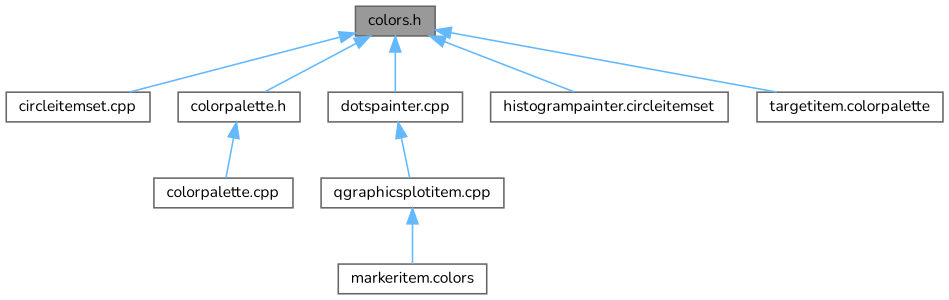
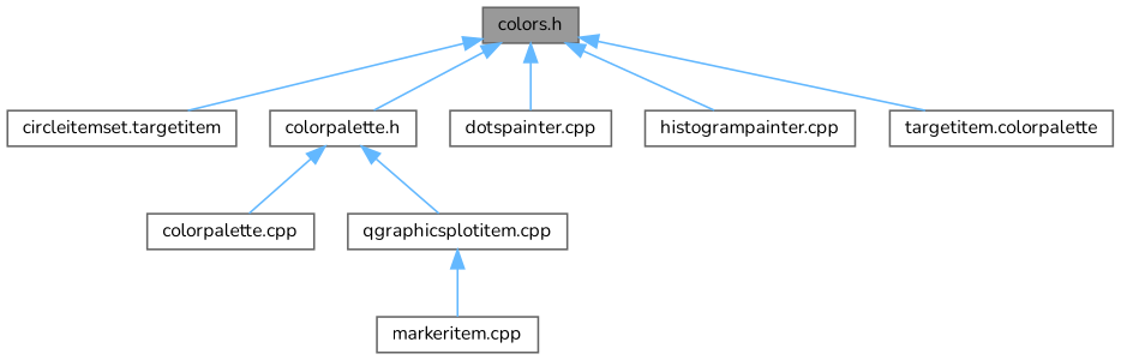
  digraph {
    fontname=Nunito
    node [color=grey40 fillcolor=white fontname=Nunito fontsize=10 shape=box style=filled]
    edge [color=steelblue1 dir=back fontname=Nunito fontsize=10 labelfontname=Helvetica labelfontsize=10 style=solid]
    n1 [color=gray40 fillcolor=grey60 fontcolor=black height=0.2 label="colors.h" width=0.4]
-   n2 [height=0.2 label="circleitemset.cpp" width=0.4]
+   n2 [height=0.2 label="circleitemset.targetitem" width=0.4]
    n3 [height=0.2 label="colorpalette.h" width=0.4]
    n4 [height=0.2 label="dotspainter.cpp" width=0.4]
-   n5 [height=0.2 label="histogrampainter.circleitemset" width=0.4]
+   n5 [height=0.2 label="histogrampainter.cpp" width=0.4]
    n6 [height=0.2 label="targetitem.colorpalette" width=0.4]
    n7 [height=0.2 label="colorpalette.cpp" width=0.4]
    n8 [height=0.2 label="qgraphicsplotitem.cpp" width=0.4]
-   n9 [height=0.2 label="markeritem.colors" width=0.4]
+   n9 [height=0.2 label="markeritem.cpp" width=0.4]
    n1 -> n2
    n1 -> n3
    n1 -> n4
    n1 -> n5
    n1 -> n6
    n3 -> n7
-   n4 -> n8
+   n3 -> n8
    n8 -> n9
  }
